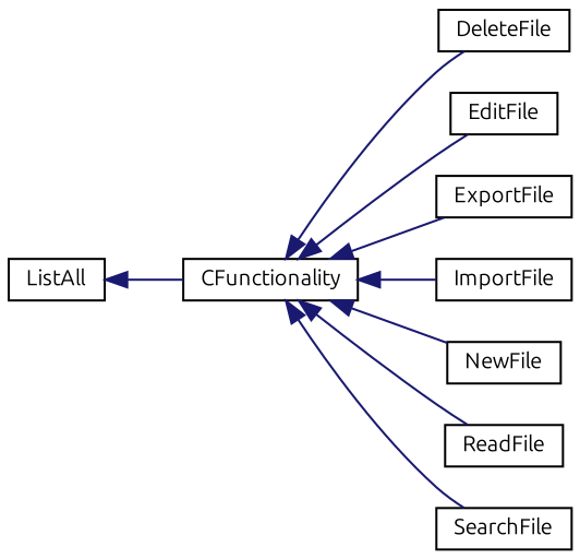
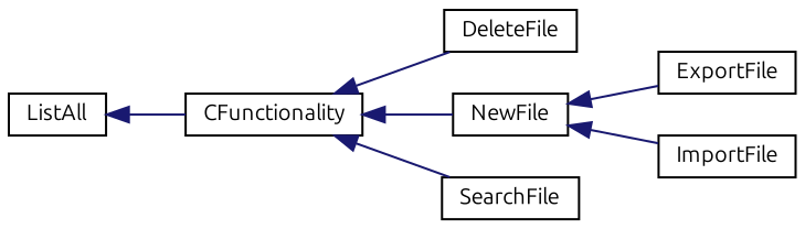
  digraph {
    fontname=Ubuntu
    rankdir=LR
    node [color=black fillcolor=white fontname=Ubuntu fontsize=10 shape=record style=filled]
    edge [color=midnightblue dir=back fontname=Ubuntu fontsize=10 labelfontname=Helvetica labelfontsize=10 style=solid]
    n1 [height=0.2 label=CFunctionality width=0.4]
    n2 [height=0.2 label=DeleteFile width=0.4]
-   n3 [height=0.2 label=EditFile width=0.4]
    n4 [height=0.2 label=ExportFile width=0.4]
    n5 [height=0.2 label=ImportFile width=0.4]
    n6 [height=0.2 label=NewFile width=0.4]
-   n7 [height=0.2 label=ReadFile width=0.4]
    n8 [height=0.2 label=SearchFile width=0.4]
    n9 [height=0.2 label=ListAll width=0.4]
    n1 -> n2
-   n1 -> n3
-   n1 -> n4
-   n1 -> n5
+   n6 -> n4
+   n6 -> n5
    n1 -> n6
-   n1 -> n7
    n1 -> n8
    n9 -> n1
  }
